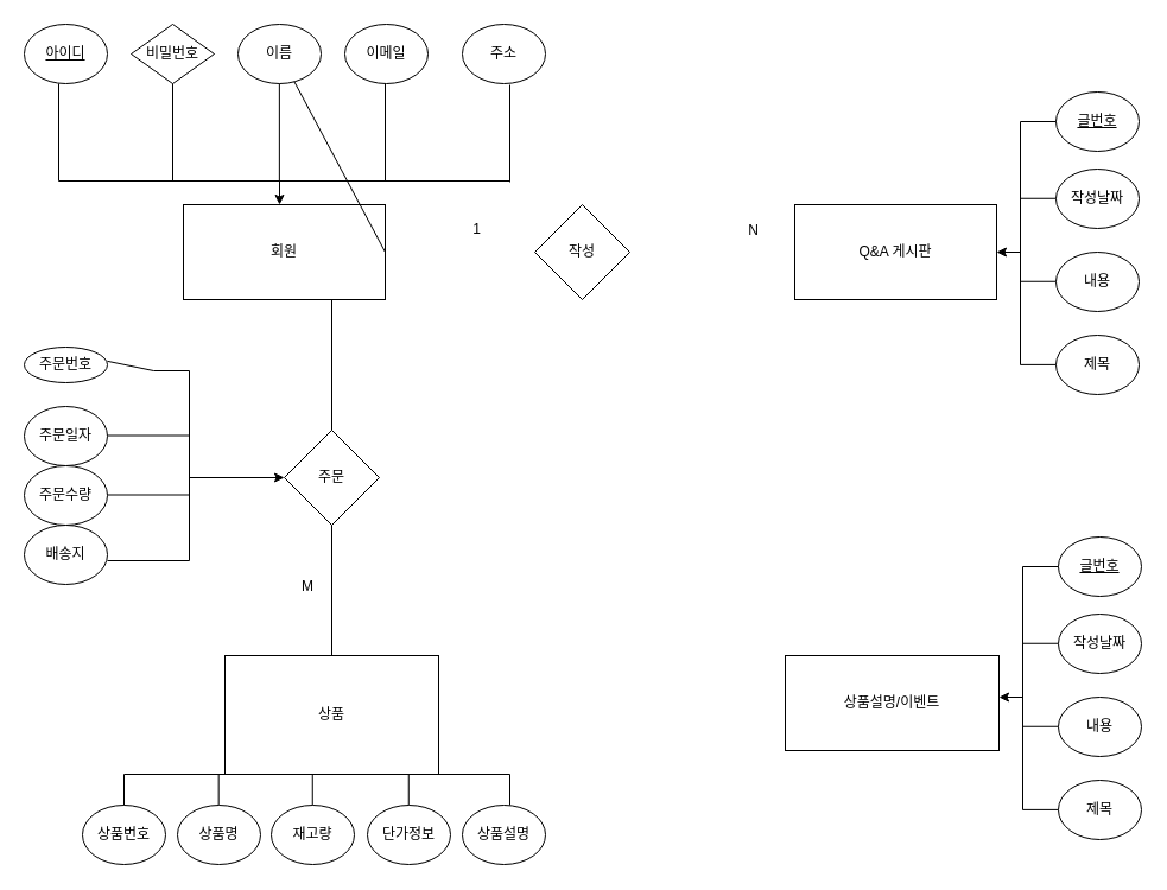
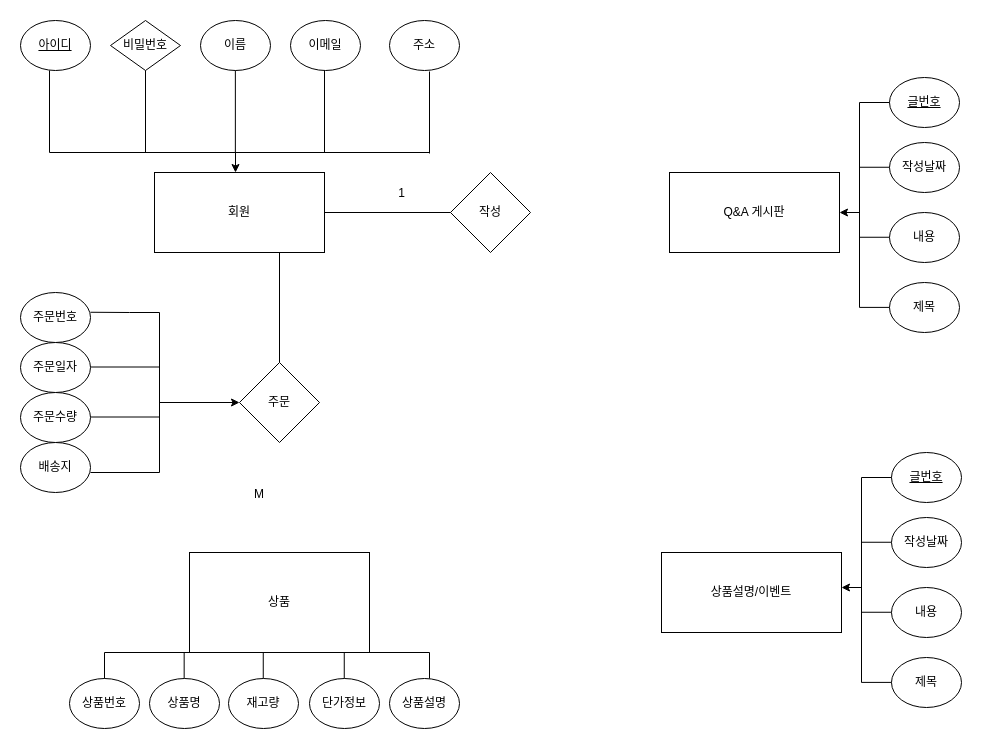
  <mxCell id="0" />
  <mxCell id="1" parent="0" />
  <mxCell id="2" value="&lt;u&gt;아이디&lt;/u&gt;" style="ellipse;whiteSpace=wrap;html=1;" parent="1" vertex="1"><mxGeometry x="20" y="20" width="70" height="50" as="geometry" /></mxCell>
  <mxCell id="3" value="비밀번호" style="rhombus;whiteSpace=wrap;html=1;" parent="1" vertex="1"><mxGeometry x="110" y="20" width="70" height="50" as="geometry" /></mxCell>
  <mxCell id="4" value="이름" style="ellipse;whiteSpace=wrap;html=1;" parent="1" vertex="1"><mxGeometry x="200" y="20" width="70" height="50" as="geometry" /></mxCell>
  <mxCell id="5" value="상품" style="rounded=0;whiteSpace=wrap;html=1;" parent="1" vertex="1"><mxGeometry x="189" y="552" width="180" height="100" as="geometry" /></mxCell>
  <mxCell id="6" value="단가정보" style="ellipse;whiteSpace=wrap;html=1;" parent="1" vertex="1"><mxGeometry x="309" y="678" width="70" height="50" as="geometry" /></mxCell>
  <mxCell id="7" value="&lt;span&gt;상품번호&lt;/span&gt;" style="ellipse;whiteSpace=wrap;html=1;fontStyle=0" parent="1" vertex="1"><mxGeometry x="69" y="678" width="70" height="50" as="geometry" /></mxCell>
  <mxCell id="8" value="상품명" style="ellipse;whiteSpace=wrap;html=1;" parent="1" vertex="1"><mxGeometry x="149" y="678" width="70" height="50" as="geometry" /></mxCell>
  <mxCell id="9" value="재고량" style="ellipse;whiteSpace=wrap;html=1;" parent="1" vertex="1"><mxGeometry x="228" y="678" width="70" height="50" as="geometry" /></mxCell>
- <mxCell id="10" value="주문번호" style="ellipse;whiteSpace=wrap;html=1;" parent="1" vertex="1"><mxGeometry x="20" y="292" width="70" height="30" as="geometry" /></mxCell>
+ <mxCell id="10" value="주문번호" style="ellipse;whiteSpace=wrap;html=1;" parent="1" vertex="1"><mxGeometry x="20" y="292" width="70" height="50" as="geometry" /></mxCell>
  <mxCell id="11" value="주문일자" style="ellipse;whiteSpace=wrap;html=1;" parent="1" vertex="1"><mxGeometry x="20" y="342" width="70" height="50" as="geometry" /></mxCell>
  <mxCell id="12" value="배송지" style="ellipse;whiteSpace=wrap;html=1;" parent="1" vertex="1"><mxGeometry x="20" y="442" width="70" height="50" as="geometry" /></mxCell>
  <mxCell id="13" value="주문수량" style="ellipse;whiteSpace=wrap;html=1;" parent="1" vertex="1"><mxGeometry x="20" y="392" width="70" height="50" as="geometry" /></mxCell>
  <mxCell id="14" value="회원" style="rounded=0;whiteSpace=wrap;html=1;" parent="1" vertex="1"><mxGeometry x="154" y="172" width="170" height="80" as="geometry" /></mxCell>
  <mxCell id="15" value="이메일" style="ellipse;whiteSpace=wrap;html=1;" parent="1" vertex="1"><mxGeometry x="290" y="20" width="70" height="50" as="geometry" /></mxCell>
  <mxCell id="16" value="주소" style="ellipse;whiteSpace=wrap;html=1;" parent="1" vertex="1"><mxGeometry x="389" y="20" width="70" height="50" as="geometry" /></mxCell>
  <mxCell id="17" value="Q&amp;amp;A 게시판" style="rounded=0;whiteSpace=wrap;html=1;" parent="1" vertex="1"><mxGeometry x="669" y="172" width="170" height="80" as="geometry" /></mxCell>
  <mxCell id="18" value="작성날짜" style="ellipse;whiteSpace=wrap;html=1;" parent="1" vertex="1"><mxGeometry x="889" y="142" width="70" height="50" as="geometry" /></mxCell>
  <mxCell id="19" value="&lt;u&gt;글번호&lt;/u&gt;" style="ellipse;whiteSpace=wrap;html=1;" parent="1" vertex="1"><mxGeometry x="889" y="77" width="70" height="50" as="geometry" /></mxCell>
  <mxCell id="20" value="제목" style="ellipse;whiteSpace=wrap;html=1;" parent="1" vertex="1"><mxGeometry x="889" y="282" width="70" height="50" as="geometry" /></mxCell>
  <mxCell id="21" value="내용" style="ellipse;whiteSpace=wrap;html=1;" parent="1" vertex="1"><mxGeometry x="889" y="212" width="70" height="50" as="geometry" /></mxCell>
  <mxCell id="22" value="주문" style="rhombus;whiteSpace=wrap;html=1;" parent="1" vertex="1"><mxGeometry x="239" y="362" width="80" height="80" as="geometry" /></mxCell>
- <mxCell id="23" value="" style="endArrow=none;html=1;rounded=0;entryX=0.5;entryY=1;entryDx=0;entryDy=0;exitX=0.5;exitY=0;exitDx=0;exitDy=0;" edge="1" parent="1" source="5" target="22"><mxGeometry relative="1" as="geometry"><mxPoint x="239" y="552" as="sourcePoint" /><mxPoint x="249" y="422" as="targetPoint" /></mxGeometry></mxCell>
- <mxCell id="24" value="N" style="resizable=0;html=1;align=right;verticalAlign=bottom;" connectable="0" vertex="1" parent="23"><mxGeometry x="1" relative="1" as="geometry"><mxPoint x="360" y="-240" as="offset" /></mxGeometry></mxCell>
  <mxCell id="25" value="" style="endArrow=none;html=1;rounded=0;" edge="1" parent="1" target="22"><mxGeometry relative="1" as="geometry"><mxPoint x="279" y="252" as="sourcePoint" /><mxPoint x="249" y="422" as="targetPoint" /></mxGeometry></mxCell>
  <mxCell id="26" value="M" style="resizable=0;html=1;align=right;verticalAlign=bottom;" connectable="0" vertex="1" parent="25"><mxGeometry x="1" relative="1" as="geometry"><mxPoint x="-15" y="140" as="offset" /></mxGeometry></mxCell>
  <mxCell id="27" value="" style="endArrow=none;html=1;rounded=0;exitX=0.999;exitY=0.395;exitDx=0;exitDy=0;exitPerimeter=0;" edge="1" parent="1" source="10"><mxGeometry width="50" height="50" relative="1" as="geometry"><mxPoint x="149" y="442" as="sourcePoint" /><mxPoint x="159" y="312" as="targetPoint" /><Array as="points"><mxPoint x="129" y="312" /></Array></mxGeometry></mxCell>
  <mxCell id="28" value="" style="endArrow=none;html=1;rounded=0;exitX=1;exitY=0.5;exitDx=0;exitDy=0;" edge="1" parent="1"><mxGeometry width="50" height="50" relative="1" as="geometry"><mxPoint x="90" y="366.5" as="sourcePoint" /><mxPoint x="159" y="366.5" as="targetPoint" /></mxGeometry></mxCell>
  <mxCell id="29" value="" style="endArrow=none;html=1;rounded=0;exitX=1;exitY=0.5;exitDx=0;exitDy=0;" edge="1" parent="1"><mxGeometry width="50" height="50" relative="1" as="geometry"><mxPoint x="90" y="416.5" as="sourcePoint" /><mxPoint x="159" y="416.5" as="targetPoint" /></mxGeometry></mxCell>
  <mxCell id="30" value="" style="endArrow=none;html=1;rounded=0;exitX=1;exitY=0.5;exitDx=0;exitDy=0;" edge="1" parent="1"><mxGeometry width="50" height="50" relative="1" as="geometry"><mxPoint x="90" y="472" as="sourcePoint" /><mxPoint x="159" y="472" as="targetPoint" /></mxGeometry></mxCell>
  <mxCell id="31" value="" style="endArrow=none;html=1;rounded=0;" edge="1" parent="1"><mxGeometry width="50" height="50" relative="1" as="geometry"><mxPoint x="159" y="472" as="sourcePoint" /><mxPoint x="159" y="312" as="targetPoint" /></mxGeometry></mxCell>
  <mxCell id="32" value="" style="endArrow=classic;html=1;rounded=0;entryX=0;entryY=0.5;entryDx=0;entryDy=0;" edge="1" parent="1" target="22"><mxGeometry width="50" height="50" relative="1" as="geometry"><mxPoint x="159" y="402" as="sourcePoint" /><mxPoint x="99" y="382" as="targetPoint" /></mxGeometry></mxCell>
  <mxCell id="33" value="" style="endArrow=none;html=1;rounded=0;entryX=0.5;entryY=1;entryDx=0;entryDy=0;" edge="1" parent="1"><mxGeometry width="50" height="50" relative="1" as="geometry"><mxPoint x="49" y="152" as="sourcePoint" /><mxPoint x="49" y="70" as="targetPoint" /></mxGeometry></mxCell>
  <mxCell id="34" value="" style="endArrow=none;html=1;rounded=0;entryX=0.5;entryY=1;entryDx=0;entryDy=0;" edge="1" parent="1" target="3"><mxGeometry width="50" height="50" relative="1" as="geometry"><mxPoint x="145" y="152" as="sourcePoint" /><mxPoint x="65" y="80" as="targetPoint" /></mxGeometry></mxCell>
  <mxCell id="35" value="" style="endArrow=none;html=1;rounded=0;entryX=0.5;entryY=1;entryDx=0;entryDy=0;" edge="1" parent="1"><mxGeometry width="50" height="50" relative="1" as="geometry"><mxPoint x="234.86" y="152" as="sourcePoint" /><mxPoint x="234.86" y="70" as="targetPoint" /></mxGeometry></mxCell>
  <mxCell id="36" value="" style="endArrow=none;html=1;rounded=0;entryX=0.5;entryY=1;entryDx=0;entryDy=0;" edge="1" parent="1"><mxGeometry width="50" height="50" relative="1" as="geometry"><mxPoint x="324" y="152" as="sourcePoint" /><mxPoint x="324" y="70" as="targetPoint" /></mxGeometry></mxCell>
  <mxCell id="37" value="" style="endArrow=none;html=1;rounded=0;entryX=0.5;entryY=1;entryDx=0;entryDy=0;" edge="1" parent="1"><mxGeometry width="50" height="50" relative="1" as="geometry"><mxPoint x="429" y="153" as="sourcePoint" /><mxPoint x="429" y="71" as="targetPoint" /></mxGeometry></mxCell>
  <mxCell id="38" value="" style="endArrow=none;html=1;rounded=0;" edge="1" parent="1"><mxGeometry width="50" height="50" relative="1" as="geometry"><mxPoint x="49" y="152" as="sourcePoint" /><mxPoint x="429" y="152" as="targetPoint" /></mxGeometry></mxCell>
  <mxCell id="39" value="" style="endArrow=classic;html=1;rounded=0;" edge="1" parent="1"><mxGeometry width="50" height="50" relative="1" as="geometry"><mxPoint x="235" y="152" as="sourcePoint" /><mxPoint x="235" y="172" as="targetPoint" /></mxGeometry></mxCell>
  <mxCell id="40" value="작성" style="rhombus;whiteSpace=wrap;html=1;" vertex="1" parent="1"><mxGeometry x="450" y="172" width="80" height="80" as="geometry" /></mxCell>
- <mxCell id="41" value="" style="endArrow=none;html=1;rounded=0;exitX=1;exitY=0.5;exitDx=0;exitDy=0;" edge="1" parent="1" source="14" target="4"><mxGeometry relative="1" as="geometry"><mxPoint x="249" y="262" as="sourcePoint" /><mxPoint x="249" y="372" as="targetPoint" /></mxGeometry></mxCell>
+ <mxCell id="41" value="" style="endArrow=none;html=1;rounded=0;exitX=1;exitY=0.5;exitDx=0;exitDy=0;entryX=0;entryY=0.5;entryDx=0;entryDy=0;" edge="1" parent="1" source="14" target="40"><mxGeometry relative="1" as="geometry"><mxPoint x="249" y="262" as="sourcePoint" /><mxPoint x="249" y="372" as="targetPoint" /></mxGeometry></mxCell>
  <mxCell id="42" value="" style="endArrow=none;html=1;rounded=0;entryX=0;entryY=0.5;entryDx=0;entryDy=0;" edge="1" parent="1" target="19"><mxGeometry width="50" height="50" relative="1" as="geometry"><mxPoint x="859" y="102" as="sourcePoint" /><mxPoint x="519" y="182" as="targetPoint" /></mxGeometry></mxCell>
  <mxCell id="43" value="" style="endArrow=none;html=1;rounded=0;entryX=0;entryY=0.5;entryDx=0;entryDy=0;" edge="1" parent="1"><mxGeometry width="50" height="50" relative="1" as="geometry"><mxPoint x="859" y="166.76" as="sourcePoint" /><mxPoint x="889" y="166.76" as="targetPoint" /></mxGeometry></mxCell>
  <mxCell id="44" value="" style="endArrow=none;html=1;rounded=0;entryX=0;entryY=0.5;entryDx=0;entryDy=0;" edge="1" parent="1"><mxGeometry width="50" height="50" relative="1" as="geometry"><mxPoint x="859" y="236.76" as="sourcePoint" /><mxPoint x="889" y="236.76" as="targetPoint" /></mxGeometry></mxCell>
  <mxCell id="45" value="" style="endArrow=none;html=1;rounded=0;entryX=0;entryY=0.5;entryDx=0;entryDy=0;" edge="1" parent="1"><mxGeometry width="50" height="50" relative="1" as="geometry"><mxPoint x="859" y="306.9" as="sourcePoint" /><mxPoint x="889" y="306.9" as="targetPoint" /></mxGeometry></mxCell>
  <mxCell id="46" value="" style="endArrow=none;html=1;rounded=0;" edge="1" parent="1"><mxGeometry width="50" height="50" relative="1" as="geometry"><mxPoint x="859" y="307" as="sourcePoint" /><mxPoint x="859" y="102" as="targetPoint" /></mxGeometry></mxCell>
  <mxCell id="47" value="" style="endArrow=classic;html=1;rounded=0;entryX=1;entryY=0.5;entryDx=0;entryDy=0;" edge="1" parent="1" target="17"><mxGeometry width="50" height="50" relative="1" as="geometry"><mxPoint x="859" y="212" as="sourcePoint" /><mxPoint x="809" y="232" as="targetPoint" /></mxGeometry></mxCell>
  <mxCell id="48" value="" style="endArrow=none;html=1;rounded=0;entryX=0.5;entryY=0;entryDx=0;entryDy=0;" edge="1" parent="1" target="7"><mxGeometry width="50" height="50" relative="1" as="geometry"><mxPoint x="104" y="652" as="sourcePoint" /><mxPoint x="359" y="562" as="targetPoint" /></mxGeometry></mxCell>
  <mxCell id="49" value="" style="endArrow=none;html=1;rounded=0;entryX=0.5;entryY=0;entryDx=0;entryDy=0;" edge="1" parent="1"><mxGeometry width="50" height="50" relative="1" as="geometry"><mxPoint x="183.66" y="652" as="sourcePoint" /><mxPoint x="183.66" y="678" as="targetPoint" /></mxGeometry></mxCell>
  <mxCell id="50" value="" style="endArrow=none;html=1;rounded=0;entryX=0.5;entryY=0;entryDx=0;entryDy=0;" edge="1" parent="1"><mxGeometry width="50" height="50" relative="1" as="geometry"><mxPoint x="262.76" y="652" as="sourcePoint" /><mxPoint x="262.76" y="678" as="targetPoint" /></mxGeometry></mxCell>
  <mxCell id="51" value="" style="endArrow=none;html=1;rounded=0;entryX=0.5;entryY=0;entryDx=0;entryDy=0;" edge="1" parent="1"><mxGeometry width="50" height="50" relative="1" as="geometry"><mxPoint x="343.76" y="652" as="sourcePoint" /><mxPoint x="343.76" y="678" as="targetPoint" /></mxGeometry></mxCell>
  <mxCell id="52" value="" style="endArrow=none;html=1;rounded=0;" edge="1" parent="1"><mxGeometry width="50" height="50" relative="1" as="geometry"><mxPoint x="104" y="652" as="sourcePoint" /><mxPoint x="429" y="652" as="targetPoint" /></mxGeometry></mxCell>
  <mxCell id="53" value="" style="endArrow=classic;html=1;rounded=0;entryX=0.5;entryY=1;entryDx=0;entryDy=0;" edge="1" parent="1" target="5"><mxGeometry width="50" height="50" relative="1" as="geometry"><mxPoint x="279" y="652" as="sourcePoint" /><mxPoint x="259" y="592" as="targetPoint" /><Array as="points" /></mxGeometry></mxCell>
  <mxCell id="54" value="1" style="resizable=0;html=1;align=right;verticalAlign=bottom;" connectable="0" vertex="1" parent="1"><mxGeometry x="609" y="212" as="geometry"><mxPoint x="-204" y="-11" as="offset" /></mxGeometry></mxCell>
  <mxCell id="55" value="상품설명/이벤트" style="rounded=0;whiteSpace=wrap;html=1;" vertex="1" parent="1"><mxGeometry x="661" y="552" width="180" height="80" as="geometry" /></mxCell>
  <mxCell id="56" value="작성날짜" style="ellipse;whiteSpace=wrap;html=1;" vertex="1" parent="1"><mxGeometry x="891" y="517" width="70" height="50" as="geometry" /></mxCell>
  <mxCell id="57" value="&lt;u&gt;글번호&lt;/u&gt;" style="ellipse;whiteSpace=wrap;html=1;" vertex="1" parent="1"><mxGeometry x="891" y="452" width="70" height="50" as="geometry" /></mxCell>
  <mxCell id="58" value="제목" style="ellipse;whiteSpace=wrap;html=1;" vertex="1" parent="1"><mxGeometry x="891" y="657" width="70" height="50" as="geometry" /></mxCell>
  <mxCell id="59" value="내용" style="ellipse;whiteSpace=wrap;html=1;" vertex="1" parent="1"><mxGeometry x="891" y="587" width="70" height="50" as="geometry" /></mxCell>
  <mxCell id="60" value="" style="endArrow=none;html=1;rounded=0;entryX=0;entryY=0.5;entryDx=0;entryDy=0;" edge="1" parent="1" target="57"><mxGeometry width="50" height="50" relative="1" as="geometry"><mxPoint x="861" y="477" as="sourcePoint" /><mxPoint x="521" y="557" as="targetPoint" /></mxGeometry></mxCell>
  <mxCell id="61" value="" style="endArrow=none;html=1;rounded=0;entryX=0;entryY=0.5;entryDx=0;entryDy=0;" edge="1" parent="1"><mxGeometry width="50" height="50" relative="1" as="geometry"><mxPoint x="861" y="541.76" as="sourcePoint" /><mxPoint x="891" y="541.76" as="targetPoint" /></mxGeometry></mxCell>
  <mxCell id="62" value="" style="endArrow=none;html=1;rounded=0;entryX=0;entryY=0.5;entryDx=0;entryDy=0;" edge="1" parent="1"><mxGeometry width="50" height="50" relative="1" as="geometry"><mxPoint x="861" y="611.76" as="sourcePoint" /><mxPoint x="891" y="611.76" as="targetPoint" /></mxGeometry></mxCell>
  <mxCell id="63" value="" style="endArrow=none;html=1;rounded=0;entryX=0;entryY=0.5;entryDx=0;entryDy=0;" edge="1" parent="1"><mxGeometry width="50" height="50" relative="1" as="geometry"><mxPoint x="861" y="681.9" as="sourcePoint" /><mxPoint x="891" y="681.9" as="targetPoint" /></mxGeometry></mxCell>
  <mxCell id="64" value="" style="endArrow=none;html=1;rounded=0;" edge="1" parent="1"><mxGeometry width="50" height="50" relative="1" as="geometry"><mxPoint x="861" y="682" as="sourcePoint" /><mxPoint x="861" y="477" as="targetPoint" /></mxGeometry></mxCell>
  <mxCell id="65" value="" style="endArrow=classic;html=1;rounded=0;entryX=1;entryY=0.5;entryDx=0;entryDy=0;" edge="1" parent="1"><mxGeometry width="50" height="50" relative="1" as="geometry"><mxPoint x="861" y="587" as="sourcePoint" /><mxPoint x="841" y="587" as="targetPoint" /></mxGeometry></mxCell>
  <mxCell id="66" value="상품설명" style="ellipse;whiteSpace=wrap;html=1;" vertex="1" parent="1"><mxGeometry x="389" y="678" width="70" height="50" as="geometry" /></mxCell>
  <mxCell id="67" value="" style="endArrow=none;html=1;rounded=0;entryX=0.5;entryY=0;entryDx=0;entryDy=0;" edge="1" parent="1"><mxGeometry width="50" height="50" relative="1" as="geometry"><mxPoint x="429" y="652" as="sourcePoint" /><mxPoint x="429" y="678" as="targetPoint" /></mxGeometry></mxCell>
